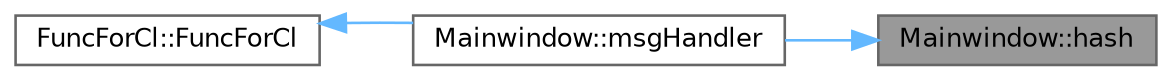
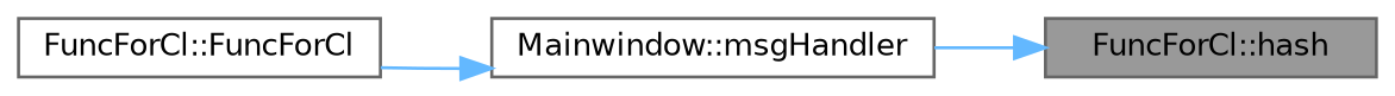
  digraph {
    rankdir=RL
    node [color=grey40 fillcolor=white fontname=Helvetica fontsize=10 shape=box style=filled]
    edge [color=steelblue1 dir=back fontname=Helvetica fontsize=10 labelfontname=Helvetica labelfontsize=10 style=solid]
-   n1 [color=gray40 fillcolor=grey60 fontcolor=black height=0.2 label="Mainwindow::hash" width=0.4]
+   n1 [color=gray40 fillcolor=grey60 fontcolor=black height=0.2 label="FuncForCl::hash" width=0.4]
    n2 [height=0.2 label="Mainwindow::msgHandler" width=0.4]
    n3 [height=0.2 label="FuncForCl::FuncForCl" width=0.4]
    n1 -> n2
-   n3 -> n2
+   n2 -> n3
  }
